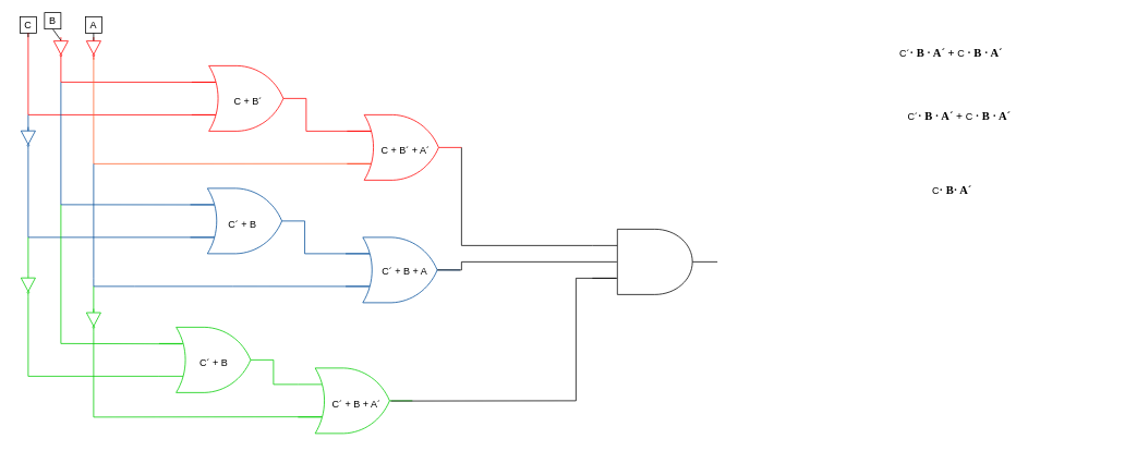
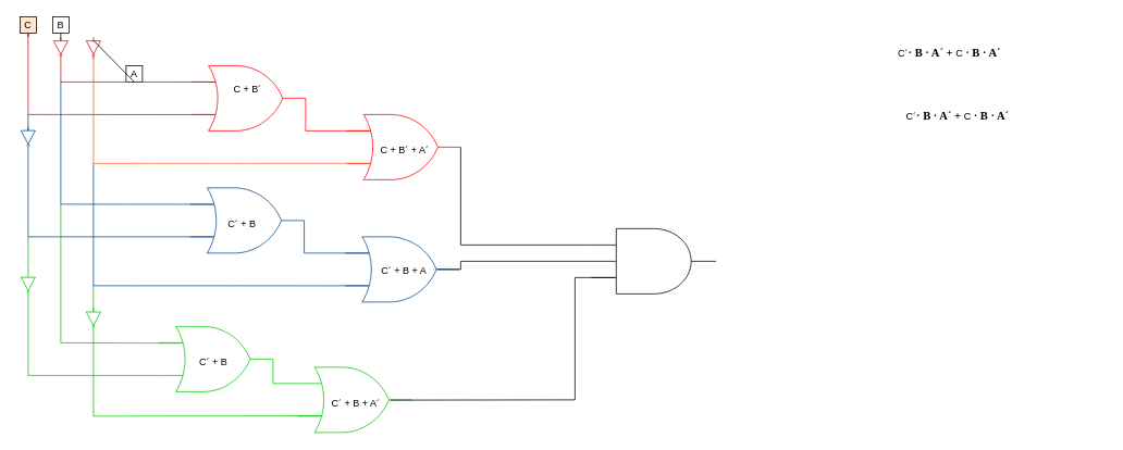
  <mxCell id="0" />
  <mxCell id="1" parent="0" />
  <mxCell id="2" value="" style="verticalLabelPosition=bottom;shadow=0;dashed=0;align=center;html=1;verticalAlign=top;shape=mxgraph.electrical.logic_gates.logic_gate;operation=or;strokeColor=light-dark(#FF0000,#FFFFFF);" vertex="1" parent="1"><mxGeometry x="424" y="140" width="140" height="80" as="geometry" /></mxCell>
- <mxCell id="3" value="C" style="whiteSpace=wrap;html=1;aspect=fixed;" vertex="1" parent="1"><mxGeometry x="24" y="20" width="20" height="20" as="geometry" /></mxCell>
- <mxCell id="4" value="B" style="whiteSpace=wrap;html=1;aspect=fixed;" vertex="1" parent="1"><mxGeometry x="54" y="15" width="20" height="20" as="geometry" /></mxCell>
- <mxCell id="5" value="A" style="whiteSpace=wrap;html=1;aspect=fixed;" vertex="1" parent="1"><mxGeometry x="104" y="20" width="20" height="20" as="geometry" /></mxCell>
+ <mxCell id="3" value="C" style="whiteSpace=wrap;html=1;aspect=fixed;fillColor=#ffe6cc;" vertex="1" parent="1"><mxGeometry x="24" y="20" width="20" height="20" as="geometry" /></mxCell>
+ <mxCell id="4" value="B" style="whiteSpace=wrap;html=1;aspect=fixed;" vertex="1" parent="1"><mxGeometry x="64" y="20" width="20" height="20" as="geometry" /></mxCell>
+ <mxCell id="5" value="A" style="whiteSpace=wrap;html=1;aspect=fixed;" vertex="1" parent="1"><mxGeometry x="154" y="80" width="20" height="20" as="geometry" /></mxCell>
  <mxCell id="6" value="" style="verticalLabelPosition=bottom;shadow=0;dashed=0;align=center;html=1;verticalAlign=top;shape=mxgraph.electrical.logic_gates.inverter_2;rotation=90;strokeColor=light-dark(#FF0000,#FFFFFF);" vertex="1" parent="1"><mxGeometry x="100.25" y="50" width="27.5" height="17.5" as="geometry" /></mxCell>
  <mxCell id="7" value="" style="endArrow=none;html=1;rounded=0;exitX=0.149;exitY=0.5;exitDx=0;exitDy=0;exitPerimeter=0;entryX=0.5;entryY=1;entryDx=0;entryDy=0;" edge="1" parent="1" source="6" target="5"><mxGeometry width="50" height="50" relative="1" as="geometry"><mxPoint x="84" y="80" as="sourcePoint" /><mxPoint x="134" y="30" as="targetPoint" /></mxGeometry></mxCell>
  <mxCell id="8" value="" style="verticalLabelPosition=bottom;shadow=0;dashed=0;align=center;html=1;verticalAlign=top;shape=mxgraph.electrical.logic_gates.inverter_2;rotation=90;strokeColor=light-dark(#FF0000,#FFFFFF);" vertex="1" parent="1"><mxGeometry x="60.25" y="50" width="27.5" height="17.5" as="geometry" /></mxCell>
  <mxCell id="9" value="" style="endArrow=none;html=1;rounded=0;entryX=1;entryY=0.5;entryDx=0;entryDy=0;entryPerimeter=0;exitX=0.208;exitY=0.252;exitDx=0;exitDy=0;exitPerimeter=0;strokeColor=light-dark(#FF0000,#FFFFFF);" edge="1" parent="1" source="16" target="8"><mxGeometry width="50" height="50" relative="1" as="geometry"><mxPoint x="194" y="111.96" as="sourcePoint" /><mxPoint x="124" y="90" as="targetPoint" /><Array as="points"><mxPoint x="74" y="100" /></Array></mxGeometry></mxCell>
  <mxCell id="10" value="" style="endArrow=none;html=1;rounded=0;entryX=0.207;entryY=0.752;entryDx=0;entryDy=0;entryPerimeter=0;strokeColor=light-dark(#FF0000,#FFFFFF);" edge="1" parent="1" target="16"><mxGeometry width="50" height="50" relative="1" as="geometry"><mxPoint x="34" y="40" as="sourcePoint" /><mxPoint x="164" y="135" as="targetPoint" /><Array as="points"><mxPoint x="34" y="140" /></Array></mxGeometry></mxCell>
  <mxCell id="11" value="" style="endArrow=none;html=1;rounded=0;exitX=0;exitY=0.5;exitDx=0;exitDy=0;exitPerimeter=0;entryX=0.5;entryY=1;entryDx=0;entryDy=0;" edge="1" parent="1" target="3"><mxGeometry width="50" height="50" relative="1" as="geometry"><mxPoint x="34" y="45" as="sourcePoint" /><mxPoint x="94" y="20" as="targetPoint" /></mxGeometry></mxCell>
  <mxCell id="12" value="" style="endArrow=none;html=1;rounded=0;exitX=0.136;exitY=0.507;exitDx=0;exitDy=0;exitPerimeter=0;entryX=0.5;entryY=1;entryDx=0;entryDy=0;" edge="1" parent="1" source="8" target="4"><mxGeometry width="50" height="50" relative="1" as="geometry"><mxPoint x="44" y="70" as="sourcePoint" /><mxPoint x="94" y="20" as="targetPoint" /></mxGeometry></mxCell>
- <mxCell id="13" value="C&lt;span style=&quot;font-family: &amp;quot;Times New Roman&amp;quot;; font-size: 14px; font-weight: 700;&quot;&gt;· B&lt;/span&gt;&lt;span style=&quot;font-family: &amp;quot;Times New Roman&amp;quot;; font-size: 14px; font-weight: 700;&quot;&gt;· A´&lt;/span&gt;" style="text;strokeColor=none;fillColor=none;align=left;verticalAlign=middle;spacingLeft=4;spacingRight=4;overflow=hidden;points=[[0,0.5],[1,0.5]];portConstraint=eastwest;rotatable=0;whiteSpace=wrap;html=1;" vertex="1" parent="1"><mxGeometry x="1134" y="217.5" width="80" height="30" as="geometry" /></mxCell>
  <mxCell id="14" value="C´&lt;span style=&quot;font-family: &amp;quot;Times New Roman&amp;quot;; font-size: 14px; font-weight: 700;&quot;&gt;· B&amp;nbsp;&lt;/span&gt;&lt;span style=&quot;font-family: &amp;quot;Times New Roman&amp;quot;; font-size: 14px; font-weight: 700;&quot;&gt;· A´ +&amp;nbsp;&lt;/span&gt;C&amp;nbsp;&lt;span style=&quot;font-family: &amp;quot;Times New Roman&amp;quot;; font-size: 14px; font-weight: 700;&quot;&gt;· B&amp;nbsp;&lt;/span&gt;&lt;span style=&quot;font-family: &amp;quot;Times New Roman&amp;quot;; font-size: 14px; font-weight: 700;&quot;&gt;· A´&lt;/span&gt;" style="text;strokeColor=none;fillColor=none;align=left;verticalAlign=middle;spacingLeft=4;spacingRight=4;overflow=hidden;points=[[0,0.5],[1,0.5]];portConstraint=eastwest;rotatable=0;whiteSpace=wrap;html=1;" vertex="1" parent="1"><mxGeometry x="1094" y="50" width="250" height="30" as="geometry" /></mxCell>
  <mxCell id="15" value="C´&lt;span style=&quot;font-family: &amp;quot;Times New Roman&amp;quot;; font-size: 14px; font-weight: 700;&quot;&gt;· B&amp;nbsp;&lt;/span&gt;&lt;span style=&quot;font-family: &amp;quot;Times New Roman&amp;quot;; font-size: 14px; font-weight: 700;&quot;&gt;· A´ +&amp;nbsp;&lt;/span&gt;C&amp;nbsp;&lt;span style=&quot;font-family: &amp;quot;Times New Roman&amp;quot;; font-size: 14px; font-weight: 700;&quot;&gt;· B&amp;nbsp;&lt;/span&gt;&lt;span style=&quot;font-family: &amp;quot;Times New Roman&amp;quot;; font-size: 14px; font-weight: 700;&quot;&gt;· A´&lt;/span&gt;" style="text;strokeColor=none;fillColor=none;align=left;verticalAlign=middle;spacingLeft=4;spacingRight=4;overflow=hidden;points=[[0,0.5],[1,0.5]];portConstraint=eastwest;rotatable=0;whiteSpace=wrap;html=1;" vertex="1" parent="1"><mxGeometry x="1104" y="127.5" width="250" height="30" as="geometry" /></mxCell>
  <mxCell id="16" value="" style="verticalLabelPosition=bottom;shadow=0;dashed=0;align=center;html=1;verticalAlign=top;shape=mxgraph.electrical.logic_gates.logic_gate;operation=or;strokeColor=light-dark(#FF0000,#FFFFFF);" vertex="1" parent="1"><mxGeometry x="234" y="80" width="140" height="80" as="geometry" /></mxCell>
  <mxCell id="17" value="" style="endArrow=none;html=1;rounded=0;exitX=0.208;exitY=0.748;exitDx=0;exitDy=0;exitPerimeter=0;strokeColor=light-dark(#FF632B,#FFFFFF);" edge="1" parent="1" source="2"><mxGeometry width="50" height="50" relative="1" as="geometry"><mxPoint x="154" y="210" as="sourcePoint" /><mxPoint x="114" y="70" as="targetPoint" /><Array as="points"><mxPoint x="114" y="200" /></Array></mxGeometry></mxCell>
  <mxCell id="18" value="" style="endArrow=none;html=1;rounded=0;entryX=1;entryY=0.5;entryDx=0;entryDy=0;entryPerimeter=0;exitX=0.209;exitY=0.25;exitDx=0;exitDy=0;exitPerimeter=0;strokeColor=light-dark(#FF0000,#FFFFFF);" edge="1" parent="1" source="2" target="16"><mxGeometry width="50" height="50" relative="1" as="geometry"><mxPoint x="354" y="170" as="sourcePoint" /><mxPoint x="404" y="120" as="targetPoint" /><Array as="points"><mxPoint x="374" y="160" /></Array></mxGeometry></mxCell>
  <mxCell id="19" value="" style="verticalLabelPosition=bottom;shadow=0;dashed=0;align=center;html=1;verticalAlign=top;shape=mxgraph.electrical.logic_gates.logic_gate;operation=or;strokeColor=light-dark(#004C99,#FFFFFF);" vertex="1" parent="1"><mxGeometry x="422.27" y="290" width="140" height="80" as="geometry" /></mxCell>
  <mxCell id="20" value="" style="verticalLabelPosition=bottom;shadow=0;dashed=0;align=center;html=1;verticalAlign=top;shape=mxgraph.electrical.logic_gates.logic_gate;operation=or;strokeColor=light-dark(#004C99,#FFFFFF);" vertex="1" parent="1"><mxGeometry x="232.27" y="230" width="140" height="80" as="geometry" /></mxCell>
  <mxCell id="21" value="" style="endArrow=none;html=1;rounded=0;entryX=1;entryY=0.5;entryDx=0;entryDy=0;entryPerimeter=0;exitX=0.209;exitY=0.25;exitDx=0;exitDy=0;exitPerimeter=0;strokeColor=light-dark(#004C99,#FFFFFF);" edge="1" parent="1" source="19" target="20"><mxGeometry width="50" height="50" relative="1" as="geometry"><mxPoint x="352.27" y="320" as="sourcePoint" /><mxPoint x="402.27" y="270" as="targetPoint" /><Array as="points"><mxPoint x="372.27" y="310" /></Array></mxGeometry></mxCell>
  <mxCell id="22" value="" style="endArrow=none;html=1;rounded=0;exitX=0.208;exitY=0.252;exitDx=0;exitDy=0;exitPerimeter=0;strokeColor=light-dark(#004C99,#FFFFFF);" edge="1" parent="1" source="20"><mxGeometry width="50" height="50" relative="1" as="geometry"><mxPoint x="192.27" y="261.96" as="sourcePoint" /><mxPoint x="74" y="100" as="targetPoint" /><Array as="points"><mxPoint x="74" y="250" /></Array></mxGeometry></mxCell>
  <mxCell id="23" value="" style="verticalLabelPosition=bottom;shadow=0;dashed=0;align=center;html=1;verticalAlign=top;shape=mxgraph.electrical.logic_gates.inverter_2;rotation=90;strokeColor=light-dark(#004C99,#FFFFFF);" vertex="1" parent="1"><mxGeometry x="20.25" y="160" width="27.5" height="17.5" as="geometry" /></mxCell>
  <mxCell id="24" value="" style="endArrow=none;html=1;rounded=0;exitX=0.17;exitY=0.499;exitDx=0;exitDy=0;exitPerimeter=0;strokeColor=light-dark(#004C99,#FFFFFF);" edge="1" parent="1" source="23"><mxGeometry width="50" height="50" relative="1" as="geometry"><mxPoint x="34" y="180" as="sourcePoint" /><mxPoint x="34" y="140" as="targetPoint" /></mxGeometry></mxCell>
  <mxCell id="25" value="" style="endArrow=none;html=1;rounded=0;entryX=1;entryY=0.5;entryDx=0;entryDy=0;entryPerimeter=0;exitX=0.209;exitY=0.75;exitDx=0;exitDy=0;exitPerimeter=0;strokeColor=light-dark(#004C99,#FFFFFF);" edge="1" parent="1" source="20" target="23"><mxGeometry width="50" height="50" relative="1" as="geometry"><mxPoint x="164" y="280" as="sourcePoint" /><mxPoint x="64" y="210" as="targetPoint" /><Array as="points"><mxPoint x="34" y="290" /></Array></mxGeometry></mxCell>
  <mxCell id="26" value="" style="verticalLabelPosition=bottom;shadow=0;dashed=0;align=center;html=1;verticalAlign=top;shape=mxgraph.electrical.logic_gates.logic_gate;operation=or;strokeColor=light-dark(#00CC00,#FFFFFF);" vertex="1" parent="1"><mxGeometry x="364" y="450" width="140" height="80" as="geometry" /></mxCell>
  <mxCell id="27" value="" style="verticalLabelPosition=bottom;shadow=0;dashed=0;align=center;html=1;verticalAlign=top;shape=mxgraph.electrical.logic_gates.logic_gate;operation=or;strokeColor=light-dark(#00CC00,#FFFFFF);" vertex="1" parent="1"><mxGeometry x="194" y="400" width="140" height="80" as="geometry" /></mxCell>
  <mxCell id="28" value="" style="endArrow=none;html=1;rounded=0;exitX=0.206;exitY=0.751;exitDx=0;exitDy=0;exitPerimeter=0;strokeColor=light-dark(#004C99,#FFFFFF);" edge="1" parent="1" source="19"><mxGeometry width="50" height="50" relative="1" as="geometry"><mxPoint x="64" y="270" as="sourcePoint" /><mxPoint x="114" y="200" as="targetPoint" /><Array as="points"><mxPoint x="284" y="350" /><mxPoint x="164" y="350" /><mxPoint x="114" y="350" /><mxPoint x="114" y="340" /></Array></mxGeometry></mxCell>
  <mxCell id="29" value="" style="verticalLabelPosition=bottom;shadow=0;dashed=0;align=center;html=1;verticalAlign=top;shape=mxgraph.electrical.logic_gates.inverter_2;rotation=90;strokeColor=light-dark(#00CC00,#FFFFFF);" vertex="1" parent="1"><mxGeometry x="20.25" y="340" width="27.5" height="17.5" as="geometry" /></mxCell>
  <mxCell id="30" value="" style="endArrow=none;html=1;rounded=0;exitX=0;exitY=0.5;exitDx=0;exitDy=0;exitPerimeter=0;strokeColor=light-dark(#00CC00,#FFFFFF);" edge="1" parent="1" source="29"><mxGeometry width="50" height="50" relative="1" as="geometry"><mxPoint x="224" y="400" as="sourcePoint" /><mxPoint x="34" y="290" as="targetPoint" /></mxGeometry></mxCell>
  <mxCell id="31" value="" style="endArrow=none;html=1;rounded=0;entryX=1;entryY=0.5;entryDx=0;entryDy=0;entryPerimeter=0;exitX=0;exitY=0.75;exitDx=0;exitDy=0;exitPerimeter=0;strokeColor=light-dark(#00CC00,#FFFFFF);" edge="1" parent="1" source="27" target="29"><mxGeometry width="50" height="50" relative="1" as="geometry"><mxPoint x="154" y="400" as="sourcePoint" /><mxPoint x="204" y="350" as="targetPoint" /><Array as="points"><mxPoint x="34" y="460" /></Array></mxGeometry></mxCell>
  <mxCell id="32" value="" style="endArrow=none;html=1;rounded=0;exitX=0.201;exitY=0.256;exitDx=0;exitDy=0;exitPerimeter=0;strokeColor=light-dark(#00CC00,#FFFFFF);" edge="1" parent="1" source="27"><mxGeometry width="50" height="50" relative="1" as="geometry"><mxPoint x="174" y="360" as="sourcePoint" /><mxPoint x="74" y="250" as="targetPoint" /><Array as="points"><mxPoint x="74" y="420" /></Array></mxGeometry></mxCell>
  <mxCell id="33" value="" style="verticalLabelPosition=bottom;shadow=0;dashed=0;align=center;html=1;verticalAlign=top;shape=mxgraph.electrical.logic_gates.inverter_2;rotation=90;strokeColor=light-dark(#00CC00,#FFFFFF);" vertex="1" parent="1"><mxGeometry x="100.25" y="382.5" width="27.5" height="17.5" as="geometry" /></mxCell>
  <mxCell id="34" value="" style="endArrow=none;html=1;rounded=0;exitX=0.146;exitY=0.501;exitDx=0;exitDy=0;exitPerimeter=0;strokeColor=light-dark(#00CC00,#FFFFFF);" edge="1" parent="1" source="33"><mxGeometry width="50" height="50" relative="1" as="geometry"><mxPoint x="174" y="440" as="sourcePoint" /><mxPoint x="114" y="350" as="targetPoint" /></mxGeometry></mxCell>
  <mxCell id="35" value="" style="endArrow=none;html=1;rounded=0;entryX=1;entryY=0.5;entryDx=0;entryDy=0;entryPerimeter=0;exitX=0.207;exitY=0.746;exitDx=0;exitDy=0;exitPerimeter=0;strokeColor=light-dark(#00CC00,#FFFFFF);" edge="1" parent="1" source="26" target="33"><mxGeometry width="50" height="50" relative="1" as="geometry"><mxPoint x="114" y="480" as="sourcePoint" /><mxPoint x="124" y="420" as="targetPoint" /><Array as="points"><mxPoint x="114" y="510" /></Array></mxGeometry></mxCell>
  <mxCell id="36" value="" style="endArrow=none;html=1;rounded=0;entryX=0;entryY=0.25;entryDx=0;entryDy=0;entryPerimeter=0;exitX=1;exitY=0.5;exitDx=0;exitDy=0;exitPerimeter=0;strokeColor=light-dark(#00CC00,#FFFFFF);" edge="1" parent="1" source="27" target="26"><mxGeometry width="50" height="50" relative="1" as="geometry"><mxPoint x="294" y="460" as="sourcePoint" /><mxPoint x="344" y="410" as="targetPoint" /><Array as="points"><mxPoint x="334" y="470" /></Array></mxGeometry></mxCell>
  <mxCell id="37" value="" style="verticalLabelPosition=bottom;shadow=0;dashed=0;align=center;html=1;verticalAlign=top;shape=mxgraph.electrical.logic_gates.logic_gate;operation=and;" vertex="1" parent="1"><mxGeometry x="724" y="280" width="153" height="80" as="geometry" /></mxCell>
  <mxCell id="38" value="" style="endArrow=none;html=1;rounded=0;entryX=0.196;entryY=0.5;entryDx=0;entryDy=0;entryPerimeter=0;" edge="1" parent="1" target="37"><mxGeometry width="50" height="50" relative="1" as="geometry"><mxPoint x="564" y="330" as="sourcePoint" /><mxPoint x="714" y="330" as="targetPoint" /><Array as="points"><mxPoint x="564" y="320" /></Array></mxGeometry></mxCell>
  <mxCell id="39" value="" style="endArrow=none;html=1;rounded=0;entryX=1;entryY=0.5;entryDx=0;entryDy=0;entryPerimeter=0;" edge="1" parent="1" target="2"><mxGeometry width="50" height="50" relative="1" as="geometry"><mxPoint x="724" y="300" as="sourcePoint" /><mxPoint x="664" y="250" as="targetPoint" /><Array as="points"><mxPoint x="564" y="300" /></Array></mxGeometry></mxCell>
  <mxCell id="40" value="" style="endArrow=none;html=1;rounded=0;exitX=0.802;exitY=0.499;exitDx=0;exitDy=0;exitPerimeter=0;" edge="1" parent="1" source="19"><mxGeometry width="50" height="50" relative="1" as="geometry"><mxPoint x="554" y="360" as="sourcePoint" /><mxPoint x="564" y="330" as="targetPoint" /></mxGeometry></mxCell>
  <mxCell id="41" value="" style="endArrow=none;html=1;rounded=0;exitX=0.811;exitY=0.504;exitDx=0;exitDy=0;exitPerimeter=0;entryX=0.191;entryY=0.75;entryDx=0;entryDy=0;entryPerimeter=0;" edge="1" parent="1" source="26" target="37"><mxGeometry width="50" height="50" relative="1" as="geometry"><mxPoint x="614" y="510" as="sourcePoint" /><mxPoint x="664" y="460" as="targetPoint" /><Array as="points"><mxPoint x="704" y="490" /><mxPoint x="704" y="340" /></Array></mxGeometry></mxCell>
- <mxCell id="42" value="C + B´&amp;nbsp;" style="text;whiteSpace=wrap;html=1;" vertex="1" parent="1"><mxGeometry x="284" y="110" width="50" height="40" as="geometry" /></mxCell>
+ <mxCell id="42" value="C + B´&amp;nbsp;" style="text;whiteSpace=wrap;html=1;" vertex="1" parent="1"><mxGeometry x="284" y="95" width="50" height="40" as="geometry" /></mxCell>
  <mxCell id="43" value="C + B´ + A´" style="text;whiteSpace=wrap;html=1;" vertex="1" parent="1"><mxGeometry x="464" y="170" width="130" height="40" as="geometry" /></mxCell>
  <mxCell id="44" value="C´ + B&amp;nbsp;" style="text;whiteSpace=wrap;html=1;" vertex="1" parent="1"><mxGeometry x="277.27" y="260" width="50" height="40" as="geometry" /></mxCell>
  <mxCell id="45" value="C´ + B + A" style="text;whiteSpace=wrap;html=1;" vertex="1" parent="1"><mxGeometry x="465" y="317.5" width="130" height="40" as="geometry" /></mxCell>
  <mxCell id="46" value="C´ + B" style="text;whiteSpace=wrap;html=1;" vertex="1" parent="1"><mxGeometry x="242.27" y="430" width="130" height="40" as="geometry" /></mxCell>
  <mxCell id="47" value="C´ + B + A´" style="text;whiteSpace=wrap;html=1;" vertex="1" parent="1"><mxGeometry x="404" y="480" width="130" height="40" as="geometry" /></mxCell>
